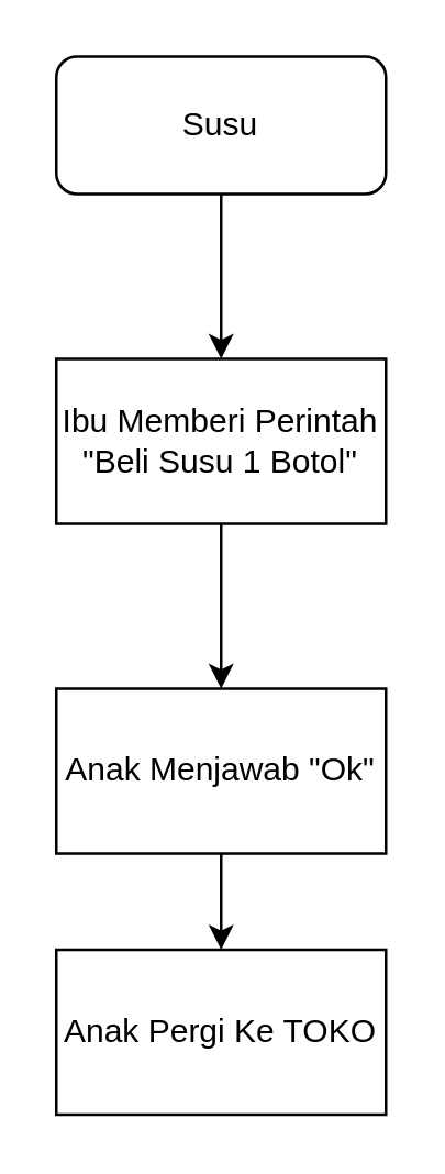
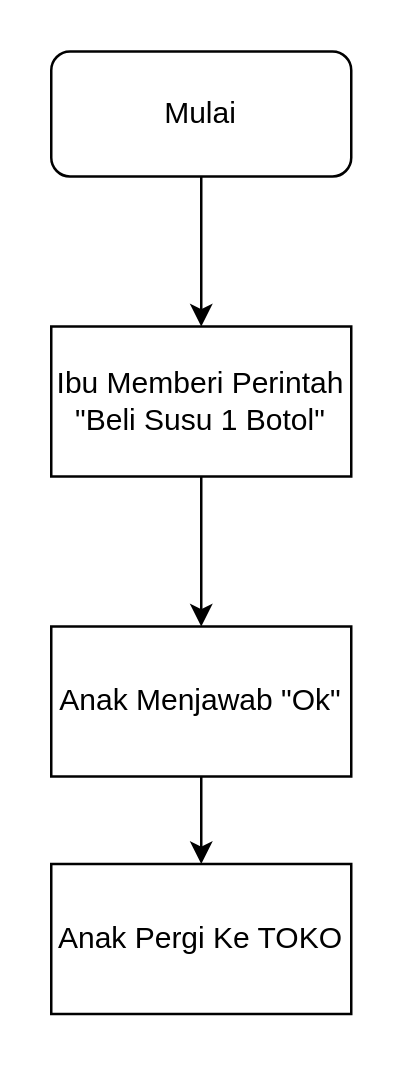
  <mxCell id="0" />
  <mxCell id="1" parent="0" />
  <mxCell id="2" value="" style="edgeStyle=orthogonalEdgeStyle;rounded=0;orthogonalLoop=1;jettySize=auto;html=1;" edge="1" parent="1" source="3" target="5"><mxGeometry relative="1" as="geometry" /></mxCell>
- <mxCell id="3" value="Susu" style="rounded=1;whiteSpace=wrap;html=1;" vertex="1" parent="1"><mxGeometry x="20" y="20" width="120" height="50" as="geometry" /></mxCell>
+ <mxCell id="3" value="Mulai" style="rounded=1;whiteSpace=wrap;html=1;" vertex="1" parent="1"><mxGeometry x="20" y="20" width="120" height="50" as="geometry" /></mxCell>
  <mxCell id="4" value="" style="edgeStyle=orthogonalEdgeStyle;rounded=0;orthogonalLoop=1;jettySize=auto;html=1;" edge="1" parent="1" source="5" target="7"><mxGeometry relative="1" as="geometry" /></mxCell>
  <mxCell id="5" value="Ibu Memberi Perintah &quot;Beli Susu 1 Botol&quot;" style="rounded=0;whiteSpace=wrap;html=1;" vertex="1" parent="1"><mxGeometry x="20" y="130" width="120" height="60" as="geometry" /></mxCell>
  <mxCell id="6" value="" style="edgeStyle=orthogonalEdgeStyle;rounded=0;orthogonalLoop=1;jettySize=auto;html=1;" edge="1" parent="1" source="7" target="8"><mxGeometry relative="1" as="geometry" /></mxCell>
  <mxCell id="7" value="Anak Menjawab &quot;Ok&quot;" style="rounded=0;whiteSpace=wrap;html=1;" vertex="1" parent="1"><mxGeometry x="20" y="250" width="120" height="60" as="geometry" /></mxCell>
  <mxCell id="8" value="Anak Pergi Ke TOKO" style="rounded=0;whiteSpace=wrap;html=1;" vertex="1" parent="1"><mxGeometry x="20" y="345" width="120" height="60" as="geometry" /></mxCell>
